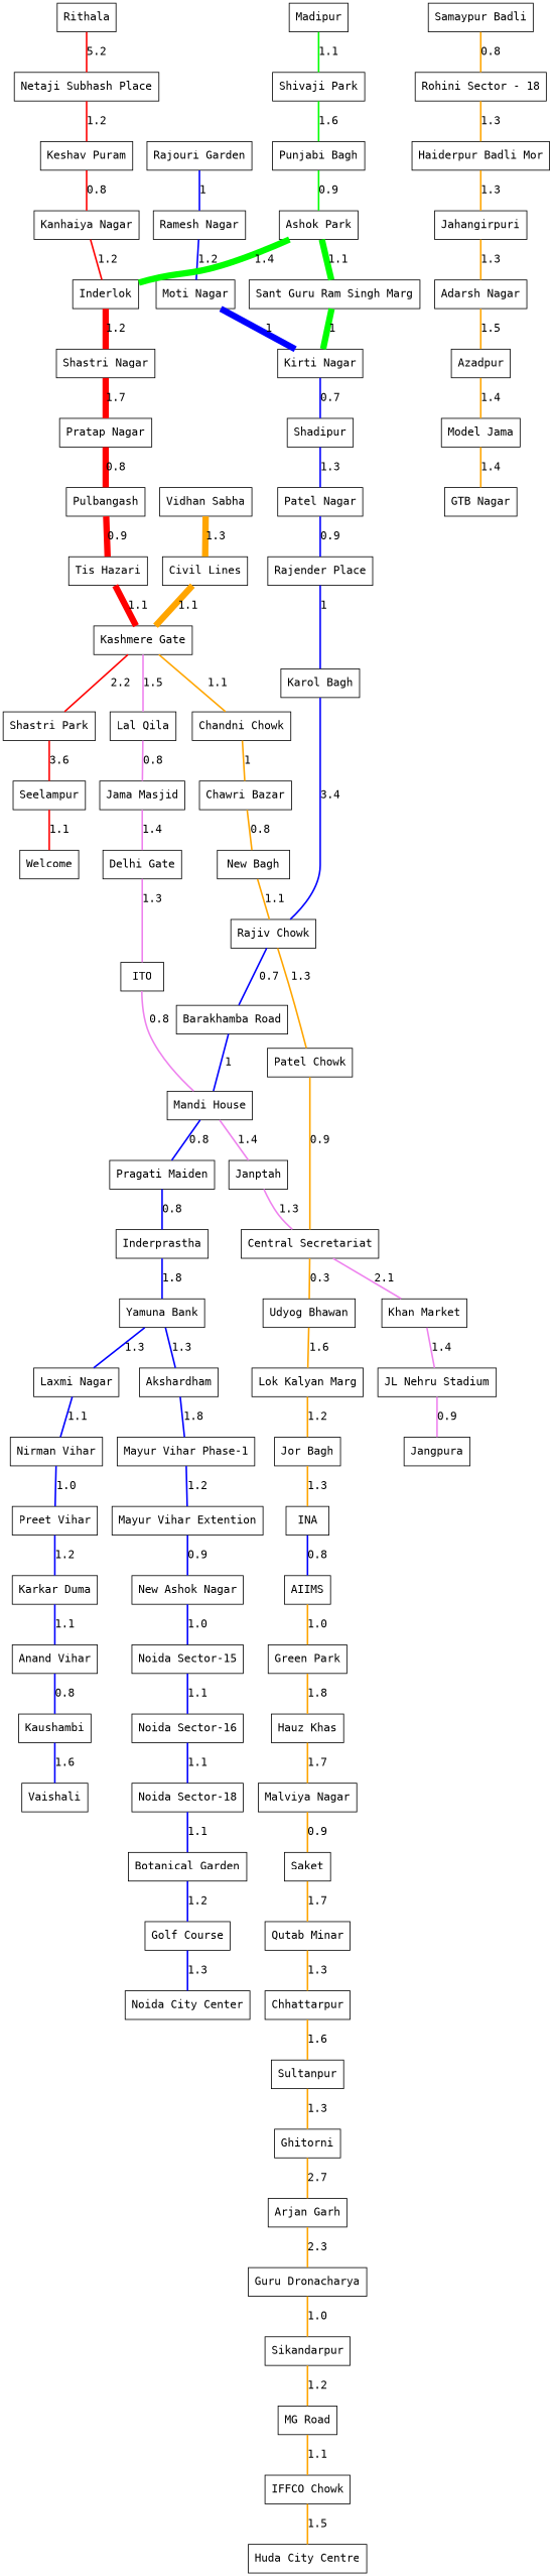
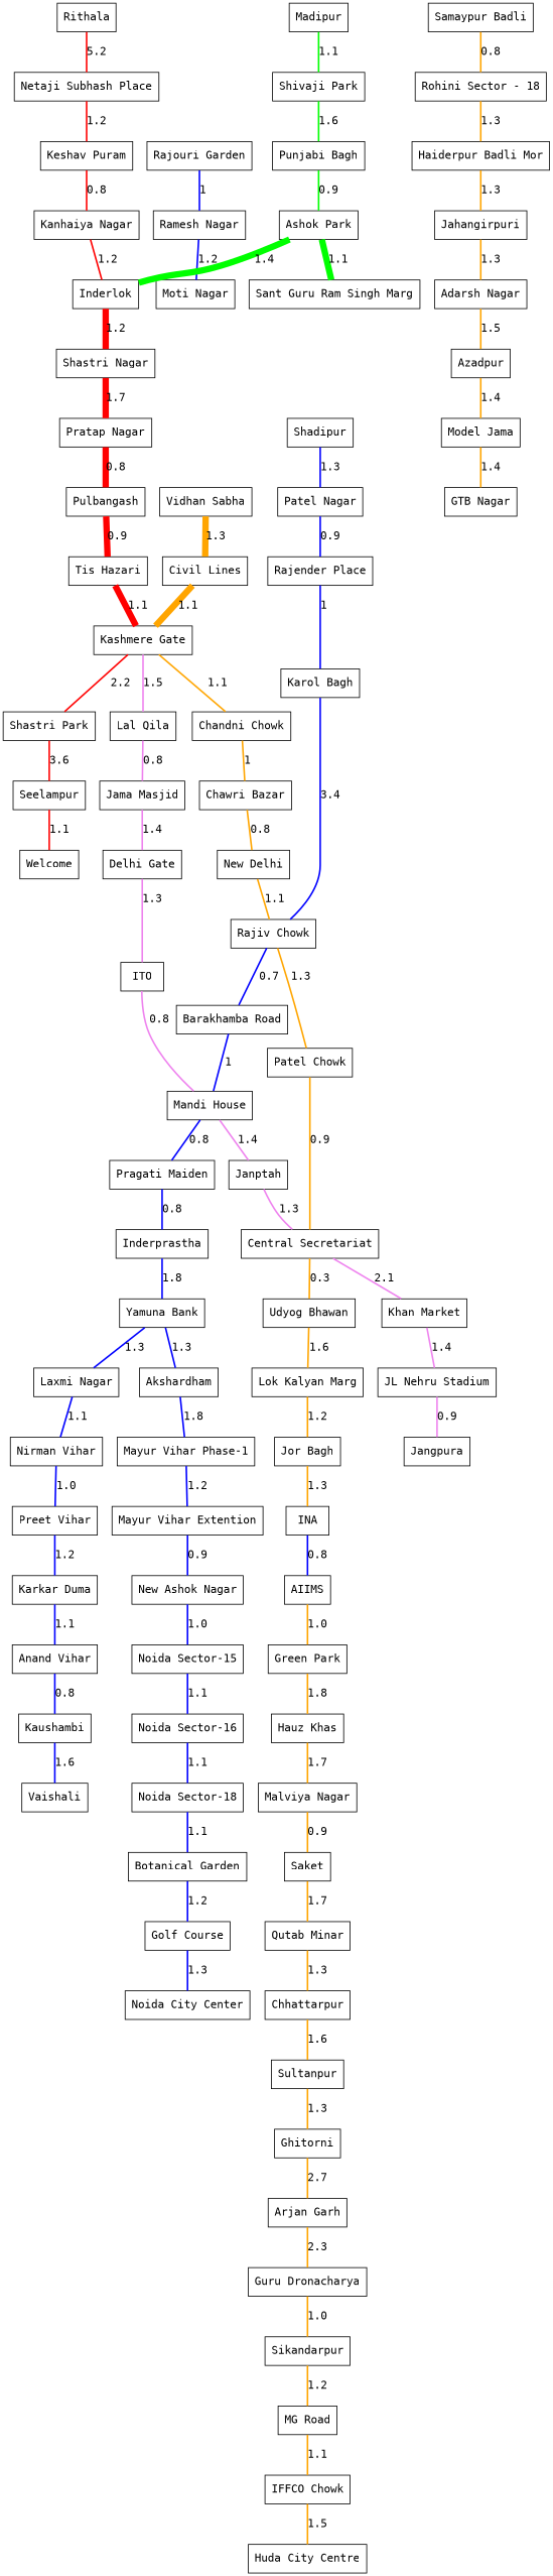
  graph {
    fontname="DejaVu Sans Mono"
    node [fontname="DejaVu Sans Mono" shape=rect]
    edge [color=orange fontname="DejaVu Sans Mono" penwidth=2]
    Rithala
    "Netaji Subhash Place"
    "Keshav Puram"
    "Kanhaiya Nagar"
    Inderlok
    "Shastri Nagar"
    "Pratap Nagar"
    Pulbangash
    "Tis Hazari"
    "Kashmere Gate"
    "Shastri Park"
    "Lal Qila"
    "Chandni Chowk"
    Seelampur
    "Jama Masjid"
    "Chawri Bazar"
    Welcome
    "Rajouri Garden"
    "Ramesh Nagar"
    "Moti Nagar"
-   "Kirti Nagar"
    Shadipur
    "Patel Nagar"
    "Rajender Place"
    "Karol Bagh"
    "Rajiv Chowk"
    "Barakhamba Road"
    "Patel Chowk"
    "Mandi House"
    "Central Secretariat"
    "Pragati Maiden"
    Janptah
    Inderprastha
    "Yamuna Bank"
    "Laxmi Nagar"
    Akshardham
    "Nirman Vihar"
    "Mayur Vihar Phase-1"
    "Preet Vihar"
    "Karkar Duma"
    "Anand Vihar"
    Kaushambi
    Vaishali
    "Mayur Vihar Extention"
    "New Ashok Nagar"
    "Noida Sector-15"
    "Noida Sector-16"
    "Noida Sector-18"
    "Botanical Garden"
    "Golf Course"
    "Noida City Center"
    Madipur
    "Shivaji Park"
    "Punjabi Bagh"
    "Ashok Park"
    "Sant Guru Ram Singh Marg"
    "Delhi Gate"
    ITO
    "Khan Market"
    "Udyog Bhawan"
    "JL Nehru Stadium"
    "Lok Kalyan Marg"
    Jangpura
    "Vidhan Sabha"
    "Civil Lines"
-   "New Delhi" [label="New Bagh"]
+   "New Delhi"
    "Jor Bagh"
    INA
    AIIMS
    "Samaypur Badli"
    "Rohini Sector - 18"
    "Haiderpur Badli Mor"
    Jahangirpuri
    "Adarsh Nagar"
    Azadpur
    n76 [label="Model Jama"]
    "GTB Nagar"
    "Green Park"
    "Hauz Khas"
    "Malviya Nagar"
    Saket
    "Qutab Minar"
    Chhattarpur
    Sultanpur
    Ghitorni
    "Arjan Garh"
    "Guru Dronacharya"
    Sikandarpur
    "MG Road"
    "IFFCO Chowk"
    "Huda City Centre"
    Rithala -- "Netaji Subhash Place" [color=red label=5.2]
    "Netaji Subhash Place" -- "Keshav Puram" [color=red label=1.2]
    "Keshav Puram" -- "Kanhaiya Nagar" [color=red label=0.8]
    "Kanhaiya Nagar" -- Inderlok [color=red label=1.2]
    Inderlok -- "Shastri Nagar" [color=red label=1.2 penwidth=8]
    "Shastri Nagar" -- "Pratap Nagar" [color=red label=1.7 penwidth=8]
    "Pratap Nagar" -- Pulbangash [color=red label=0.8 penwidth=8]
    Pulbangash -- "Tis Hazari" [color=red label=0.9 penwidth=8]
    "Tis Hazari" -- "Kashmere Gate" [color=red label=1.1 penwidth=8]
    "Kashmere Gate" -- "Shastri Park" [color=red label=2.2]
    "Kashmere Gate" -- "Lal Qila" [color=violet label=1.5]
    "Kashmere Gate" -- "Chandni Chowk" [label=1.1]
    "Shastri Park" -- Seelampur [color=red label=3.6]
    "Lal Qila" -- "Jama Masjid" [color=violet label=0.8]
    "Chandni Chowk" -- "Chawri Bazar" [label=1]
    Seelampur -- Welcome [color=red label=1.1]
    "Jama Masjid" -- "Delhi Gate" [color=violet label=1.4]
    "Chawri Bazar" -- "New Delhi" [label=0.8]
    "Rajouri Garden" -- "Ramesh Nagar" [color=blue label=1]
    "Ramesh Nagar" -- "Moti Nagar" [color=blue label=1.2]
-   "Moti Nagar" -- "Kirti Nagar" [color=blue label=1 penwidth=8]
-   "Kirti Nagar" -- Shadipur [color=blue label=0.7]
    Shadipur -- "Patel Nagar" [color=blue label=1.3]
    "Patel Nagar" -- "Rajender Place" [color=blue label=0.9]
    "Rajender Place" -- "Karol Bagh" [color=blue label=1]
    "Karol Bagh" -- "Rajiv Chowk" [color=blue label=3.4]
    "Rajiv Chowk" -- "Barakhamba Road" [color=blue label=0.7]
    "Rajiv Chowk" -- "Patel Chowk" [label=1.3]
    "Barakhamba Road" -- "Mandi House" [color=blue label=1]
    "Patel Chowk" -- "Central Secretariat" [label=0.9]
    "Mandi House" -- "Pragati Maiden" [color=blue label=0.8]
    "Mandi House" -- Janptah [color=violet label=1.4]
    "Central Secretariat" -- "Khan Market" [color=violet label=2.1]
    "Central Secretariat" -- "Udyog Bhawan" [label=0.3]
    "Pragati Maiden" -- Inderprastha [color=blue label=0.8]
    Janptah -- "Central Secretariat" [color=violet label=1.3]
    Inderprastha -- "Yamuna Bank" [color=blue label=1.8]
    "Yamuna Bank" -- "Laxmi Nagar" [color=blue label=1.3]
    "Yamuna Bank" -- Akshardham [color=blue label=1.3]
    "Laxmi Nagar" -- "Nirman Vihar" [color=blue label=1.1]
    Akshardham -- "Mayur Vihar Phase-1" [color=blue label=1.8]
    "Nirman Vihar" -- "Preet Vihar" [color=blue label=1.0]
    "Mayur Vihar Phase-1" -- "Mayur Vihar Extention" [color=blue label=1.2]
    "Preet Vihar" -- "Karkar Duma" [color=blue label=1.2]
    "Karkar Duma" -- "Anand Vihar" [color=blue label=1.1]
    "Anand Vihar" -- Kaushambi [color=blue label=0.8]
    Kaushambi -- Vaishali [color=blue label=1.6]
    "Mayur Vihar Extention" -- "New Ashok Nagar" [color=blue label=0.9]
    "New Ashok Nagar" -- "Noida Sector-15" [color=blue label=1.0]
    "Noida Sector-15" -- "Noida Sector-16" [color=blue label=1.1]
    "Noida Sector-16" -- "Noida Sector-18" [color=blue label=1.1]
    "Noida Sector-18" -- "Botanical Garden" [color=blue label=1.1]
    "Botanical Garden" -- "Golf Course" [color=blue label=1.2]
    "Golf Course" -- "Noida City Center" [color=blue label=1.3]
    Madipur -- "Shivaji Park" [color=green label=1.1]
    "Shivaji Park" -- "Punjabi Bagh" [color=green label=1.6]
    "Punjabi Bagh" -- "Ashok Park" [color=green label=0.9]
    "Ashok Park" -- Inderlok [color=green label=1.4 penwidth=8]
    "Ashok Park" -- "Sant Guru Ram Singh Marg" [color=green label=1.1 penwidth=8]
-   "Sant Guru Ram Singh Marg" -- "Kirti Nagar" [color=green label=1 penwidth=8]
    "Delhi Gate" -- ITO [color=violet label=1.3]
    ITO -- "Mandi House" [color=violet label=0.8]
    "Khan Market" -- "JL Nehru Stadium" [color=violet label=1.4]
    "Udyog Bhawan" -- "Lok Kalyan Marg" [label=1.6]
    "JL Nehru Stadium" -- Jangpura [color=violet label=0.9]
    "Lok Kalyan Marg" -- "Jor Bagh" [label=1.2]
    "Vidhan Sabha" -- "Civil Lines" [label=1.3 penwidth=8]
    "Civil Lines" -- "Kashmere Gate" [label=1.1 penwidth=8]
    "New Delhi" -- "Rajiv Chowk" [label=1.1]
    "Jor Bagh" -- INA [label=1.3]
    INA -- AIIMS [color=blue label=0.8]
    AIIMS -- "Green Park" [label=1.0]
    "Samaypur Badli" -- "Rohini Sector - 18" [label=0.8]
    "Rohini Sector - 18" -- "Haiderpur Badli Mor" [label=1.3]
    "Haiderpur Badli Mor" -- Jahangirpuri [label=1.3]
    Jahangirpuri -- "Adarsh Nagar" [label=1.3]
    "Adarsh Nagar" -- Azadpur [label=1.5]
    Azadpur -- n76 [label=1.4]
    n76 -- "GTB Nagar" [label=1.4]
    "Green Park" -- "Hauz Khas" [label=1.8]
    "Hauz Khas" -- "Malviya Nagar" [label=1.7]
    "Malviya Nagar" -- Saket [label=0.9]
    Saket -- "Qutab Minar" [label=1.7]
    "Qutab Minar" -- Chhattarpur [label=1.3]
    Chhattarpur -- Sultanpur [label=1.6]
    Sultanpur -- Ghitorni [label=1.3]
    Ghitorni -- "Arjan Garh" [label=2.7]
    "Arjan Garh" -- "Guru Dronacharya" [label=2.3]
    "Guru Dronacharya" -- Sikandarpur [label=1.0]
    Sikandarpur -- "MG Road" [label=1.2]
    "MG Road" -- "IFFCO Chowk" [label=1.1]
    "IFFCO Chowk" -- "Huda City Centre" [label=1.5]
  }
